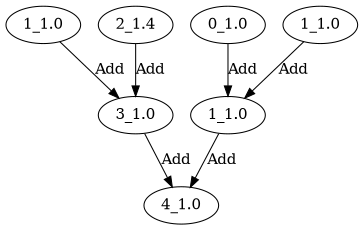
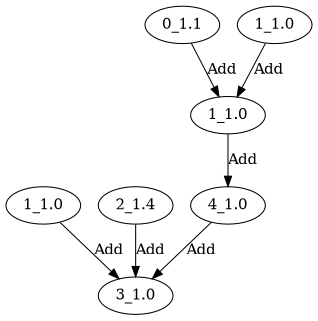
  digraph {
    n1 [label="1_1.0"]
    n2 [label="4_1.0"]
    n3 [label="3_1.0"]
-   n4 [label="0_1.0"]
+   n4 [label="0_1.1"]
    n5 [label="1_1.0"]
    n6 [label="1_1.0"]
    n7 [label="2_1.4"]
    n1 -> n2 [label=Add]
-   n3 -> n2 [label=Add]
+   n2 -> n3 [label=Add]
    n4 -> n1 [label=Add]
    n5 -> n3 [label=Add]
    n6 -> n1 [label=Add]
    n7 -> n3 [label=Add]
  }
